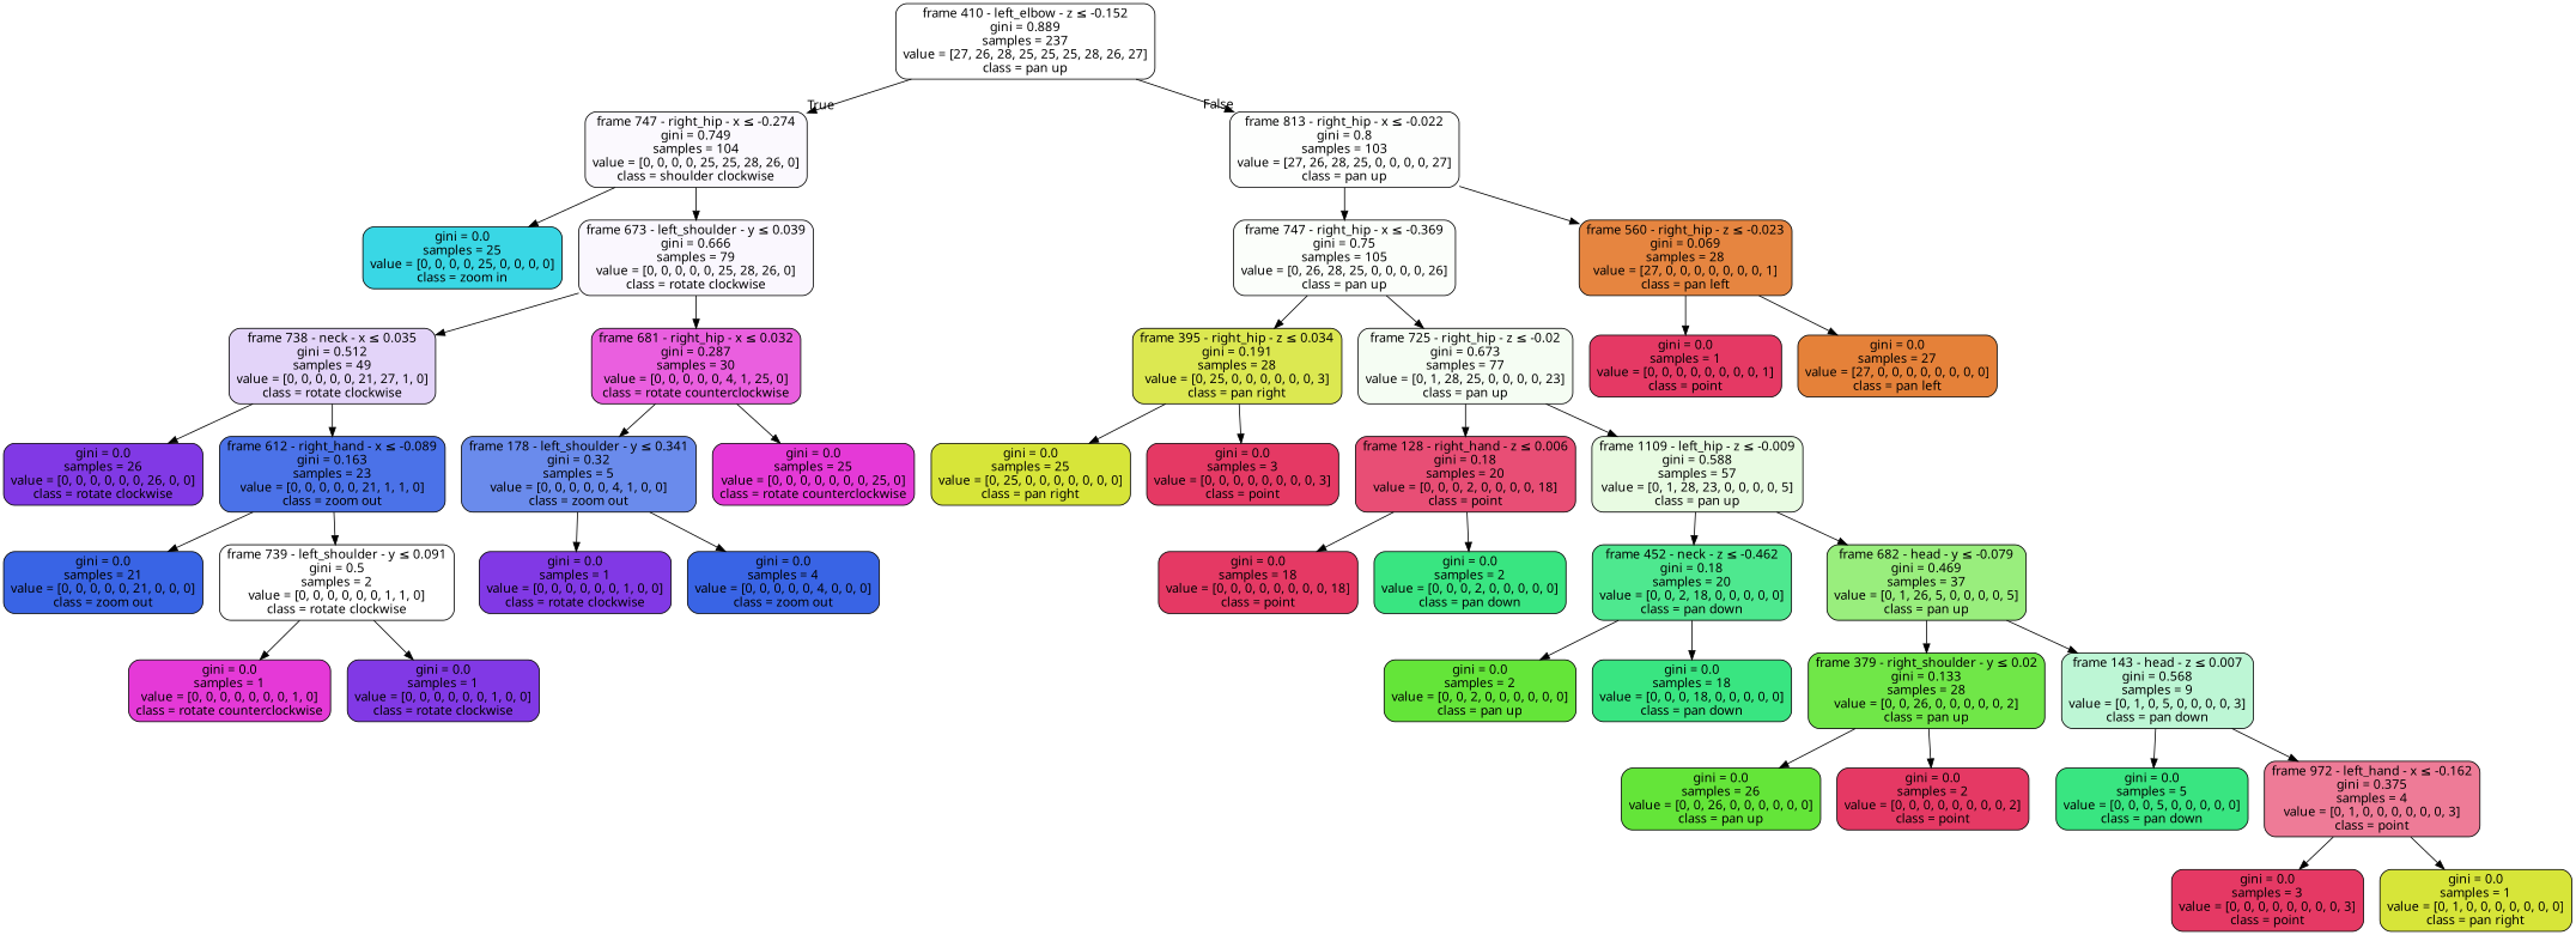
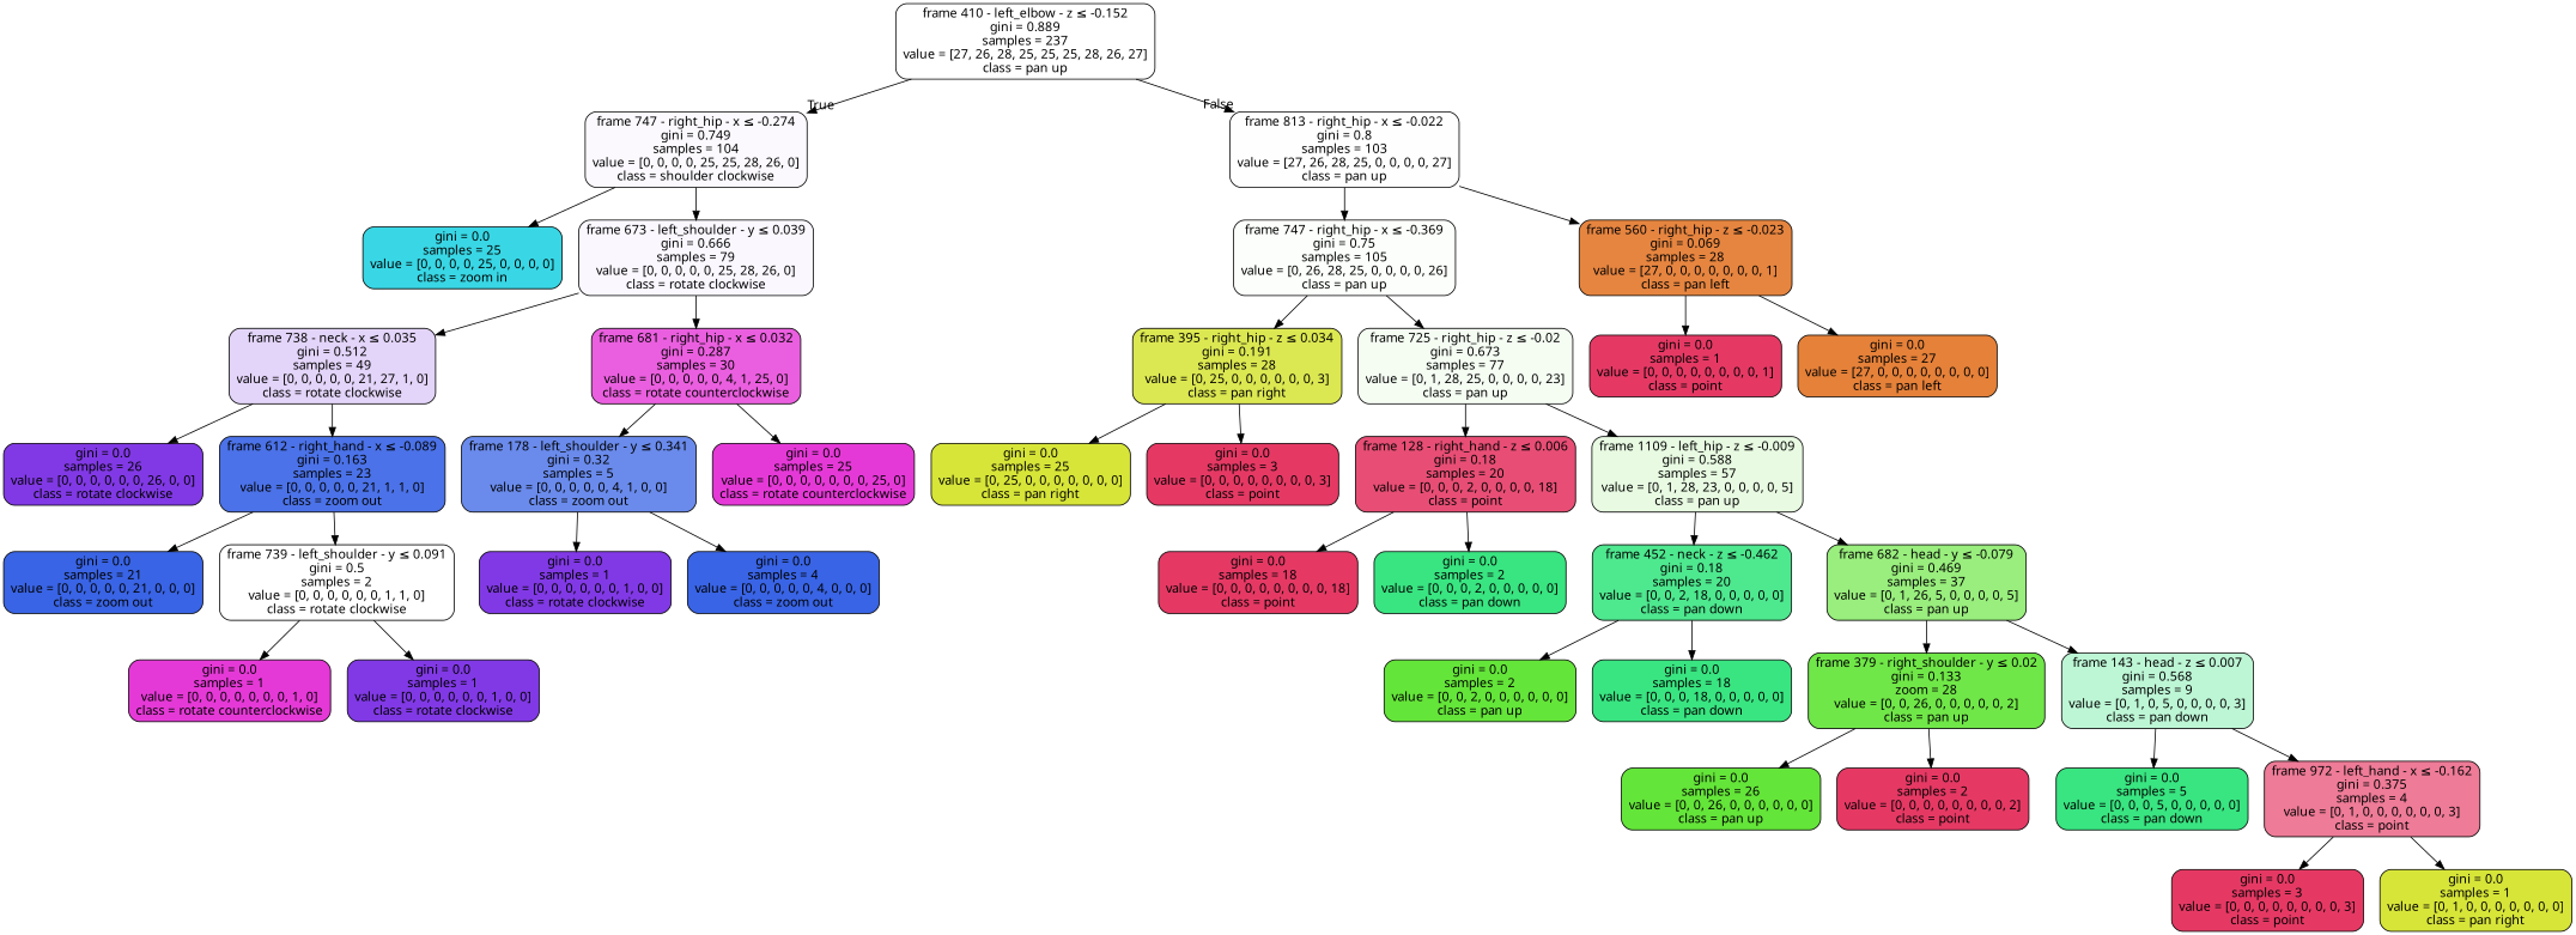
  digraph {
    fontname="Noto Sans"
    node [color=black fillcolor="#e53964ff" fontname="Noto Sans" shape=box style="filled, rounded"]
    edge [fontname="Noto Sans"]
    n1 [fillcolor="#64e53900" label=<frame 410 - left_elbow - z &le; -0.152<br/>gini = 0.889<br/>samples = 237<br/>value = [27, 26, 28, 25, 25, 25, 28, 26, 27]<br/>class = pan up>]
    n2 [fillcolor="#8139e507" label=<frame 747 - right_hip - x &le; -0.274<br/>gini = 0.749<br/>samples = 104<br/>value = [0, 0, 0, 0, 25, 25, 28, 26, 0]<br/>class = shoulder clockwise>]
    n3 [fillcolor="#64e53902" label=<frame 813 - right_hip - x &le; -0.022<br/>gini = 0.8<br/>samples = 103<br/>value = [27, 26, 28, 25, 0, 0, 0, 0, 27]<br/>class = pan up>]
    n4 [fillcolor="#39d7e5ff" label=<gini = 0.0<br/>samples = 25<br/>value = [0, 0, 0, 0, 25, 0, 0, 0, 0]<br/>class = zoom in>]
    n5 [fillcolor="#8139e50a" label=<frame 673 - left_shoulder - y &le; 0.039<br/>gini = 0.666<br/>samples = 79<br/>value = [0, 0, 0, 0, 0, 25, 28, 26, 0]<br/>class = rotate clockwise>]
    n6 [fillcolor="#64e53906" label=<frame 747 - right_hip - x &le; -0.369<br/>gini = 0.75<br/>samples = 105<br/>value = [0, 26, 28, 25, 0, 0, 0, 0, 26]<br/>class = pan up>]
    n7 [fillcolor="#e58139f6" label=<frame 560 - right_hip - z &le; -0.023<br/>gini = 0.069<br/>samples = 28<br/>value = [27, 0, 0, 0, 0, 0, 0, 0, 1]<br/>class = pan left>]
    n8 [fillcolor="#8139e537" label=<frame 738 - neck - x &le; 0.035<br/>gini = 0.512<br/>samples = 49<br/>value = [0, 0, 0, 0, 0, 21, 27, 1, 0]<br/>class = rotate clockwise>]
    n9 [fillcolor="#e539d7ce" label=<frame 681 - right_hip - x &le; 0.032<br/>gini = 0.287<br/>samples = 30<br/>value = [0, 0, 0, 0, 0, 4, 1, 25, 0]<br/>class = rotate counterclockwise>]
    n10 [fillcolor="#8139e5ff" label=<gini = 0.0<br/>samples = 26<br/>value = [0, 0, 0, 0, 0, 0, 26, 0, 0]<br/>class = rotate clockwise>]
    n11 [fillcolor="#3964e5e8" label=<frame 612 - right_hand - x &le; -0.089<br/>gini = 0.163<br/>samples = 23<br/>value = [0, 0, 0, 0, 0, 21, 1, 1, 0]<br/>class = zoom out>]
    n12 [fillcolor="#3964e5bf" label=<frame 178 - left_shoulder - y &le; 0.341<br/>gini = 0.32<br/>samples = 5<br/>value = [0, 0, 0, 0, 0, 4, 1, 0, 0]<br/>class = zoom out>]
    n13 [fillcolor="#e539d7ff" label=<gini = 0.0<br/>samples = 25<br/>value = [0, 0, 0, 0, 0, 0, 0, 25, 0]<br/>class = rotate counterclockwise>]
    n14 [fillcolor="#3964e5ff" label=<gini = 0.0<br/>samples = 21<br/>value = [0, 0, 0, 0, 0, 21, 0, 0, 0]<br/>class = zoom out>]
    n15 [fillcolor="#8139e500" label=<frame 739 - left_shoulder - y &le; 0.091<br/>gini = 0.5<br/>samples = 2<br/>value = [0, 0, 0, 0, 0, 0, 1, 1, 0]<br/>class = rotate clockwise>]
    n16 [fillcolor="#e539d7ff" label=<gini = 0.0<br/>samples = 1<br/>value = [0, 0, 0, 0, 0, 0, 0, 1, 0]<br/>class = rotate counterclockwise>]
    n17 [fillcolor="#8139e5ff" label=<gini = 0.0<br/>samples = 1<br/>value = [0, 0, 0, 0, 0, 0, 1, 0, 0]<br/>class = rotate clockwise>]
    n18 [fillcolor="#8139e5ff" label=<gini = 0.0<br/>samples = 1<br/>value = [0, 0, 0, 0, 0, 0, 1, 0, 0]<br/>class = rotate clockwise>]
    n19 [fillcolor="#3964e5ff" label=<gini = 0.0<br/>samples = 4<br/>value = [0, 0, 0, 0, 0, 4, 0, 0, 0]<br/>class = zoom out>]
    n20 [fillcolor="#d7e539e0" label=<frame 395 - right_hip - z &le; 0.034<br/>gini = 0.191<br/>samples = 28<br/>value = [0, 25, 0, 0, 0, 0, 0, 0, 3]<br/>class = pan right>]
    n21 [fillcolor="#64e5390f" label=<frame 725 - right_hip - z &le; -0.02<br/>gini = 0.673<br/>samples = 77<br/>value = [0, 1, 28, 25, 0, 0, 0, 0, 23]<br/>class = pan up>]
    n22 [label=<gini = 0.0<br/>samples = 1<br/>value = [0, 0, 0, 0, 0, 0, 0, 0, 1]<br/>class = point>]
    n23 [fillcolor="#e58139ff" label=<gini = 0.0<br/>samples = 27<br/>value = [27, 0, 0, 0, 0, 0, 0, 0, 0]<br/>class = pan left>]
    n24 [fillcolor="#d7e539ff" label=<gini = 0.0<br/>samples = 25<br/>value = [0, 25, 0, 0, 0, 0, 0, 0, 0]<br/>class = pan right>]
    n25 [label=<gini = 0.0<br/>samples = 3<br/>value = [0, 0, 0, 0, 0, 0, 0, 0, 3]<br/>class = point>]
    n26 [fillcolor="#e53964e3" label=<frame 128 - right_hand - z &le; 0.006<br/>gini = 0.18<br/>samples = 20<br/>value = [0, 0, 0, 2, 0, 0, 0, 0, 18]<br/>class = point>]
    n27 [fillcolor="#64e53925" label=<frame 1109 - left_hip - z &le; -0.009<br/>gini = 0.588<br/>samples = 57<br/>value = [0, 1, 28, 23, 0, 0, 0, 0, 5]<br/>class = pan up>]
    n28 [label=<gini = 0.0<br/>samples = 18<br/>value = [0, 0, 0, 0, 0, 0, 0, 0, 18]<br/>class = point>]
    n29 [fillcolor="#39e581ff" label=<gini = 0.0<br/>samples = 2<br/>value = [0, 0, 0, 2, 0, 0, 0, 0, 0]<br/>class = pan down>]
    n30 [fillcolor="#39e581e3" label=<frame 452 - neck - z &le; -0.462<br/>gini = 0.18<br/>samples = 20<br/>value = [0, 0, 2, 18, 0, 0, 0, 0, 0]<br/>class = pan down>]
    n31 [fillcolor="#64e539a7" label=<frame 682 - head - y &le; -0.079<br/>gini = 0.469<br/>samples = 37<br/>value = [0, 1, 26, 5, 0, 0, 0, 0, 5]<br/>class = pan up>]
    n32 [fillcolor="#64e539ff" label=<gini = 0.0<br/>samples = 2<br/>value = [0, 0, 2, 0, 0, 0, 0, 0, 0]<br/>class = pan up>]
    n33 [fillcolor="#39e581ff" label=<gini = 0.0<br/>samples = 18<br/>value = [0, 0, 0, 18, 0, 0, 0, 0, 0]<br/>class = pan down>]
-   n34 [fillcolor="#64e539eb" label=<frame 379 - right_shoulder - y &le; 0.02<br/>gini = 0.133<br/>samples = 28<br/>value = [0, 0, 26, 0, 0, 0, 0, 0, 2]<br/>class = pan up>]
+   n34 [fillcolor="#64e539eb" label=<frame 379 - right_shoulder - y &le; 0.02<br/>gini = 0.133<br/>zoom = 28<br/>value = [0, 0, 26, 0, 0, 0, 0, 0, 2]<br/>class = pan up>]
    n35 [fillcolor="#39e58155" label=<frame 143 - head - z &le; 0.007<br/>gini = 0.568<br/>samples = 9<br/>value = [0, 1, 0, 5, 0, 0, 0, 0, 3]<br/>class = pan down>]
    n36 [fillcolor="#64e539ff" label=<gini = 0.0<br/>samples = 26<br/>value = [0, 0, 26, 0, 0, 0, 0, 0, 0]<br/>class = pan up>]
    n37 [label=<gini = 0.0<br/>samples = 2<br/>value = [0, 0, 0, 0, 0, 0, 0, 0, 2]<br/>class = point>]
    n38 [fillcolor="#39e581ff" label=<gini = 0.0<br/>samples = 5<br/>value = [0, 0, 0, 5, 0, 0, 0, 0, 0]<br/>class = pan down>]
    n39 [fillcolor="#e53964aa" label=<frame 972 - left_hand - x &le; -0.162<br/>gini = 0.375<br/>samples = 4<br/>value = [0, 1, 0, 0, 0, 0, 0, 0, 3]<br/>class = point>]
    n40 [label=<gini = 0.0<br/>samples = 3<br/>value = [0, 0, 0, 0, 0, 0, 0, 0, 3]<br/>class = point>]
    n41 [fillcolor="#d7e539ff" label=<gini = 0.0<br/>samples = 1<br/>value = [0, 1, 0, 0, 0, 0, 0, 0, 0]<br/>class = pan right>]
    n1 -> n2 [headlabel=True labelangle=45 labeldistance=2.5]
    n1 -> n3 [headlabel=False labelangle=-45 labeldistance=2.5]
    n2 -> n4
    n2 -> n5
    n3 -> n6
    n3 -> n7
    n5 -> n8
    n5 -> n9
    n6 -> n20
    n6 -> n21
    n7 -> n22
    n7 -> n23
    n8 -> n10
    n8 -> n11
    n9 -> n12
    n9 -> n13
    n11 -> n14
    n11 -> n15
    n12 -> n18
    n12 -> n19
    n15 -> n16
    n15 -> n17
    n20 -> n24
    n20 -> n25
    n21 -> n26
    n21 -> n27
    n26 -> n28
    n26 -> n29
    n27 -> n30
    n27 -> n31
    n30 -> n32
    n30 -> n33
    n31 -> n34
    n31 -> n35
    n34 -> n36
    n34 -> n37
    n35 -> n38
    n35 -> n39
    n39 -> n40
    n39 -> n41
  }
